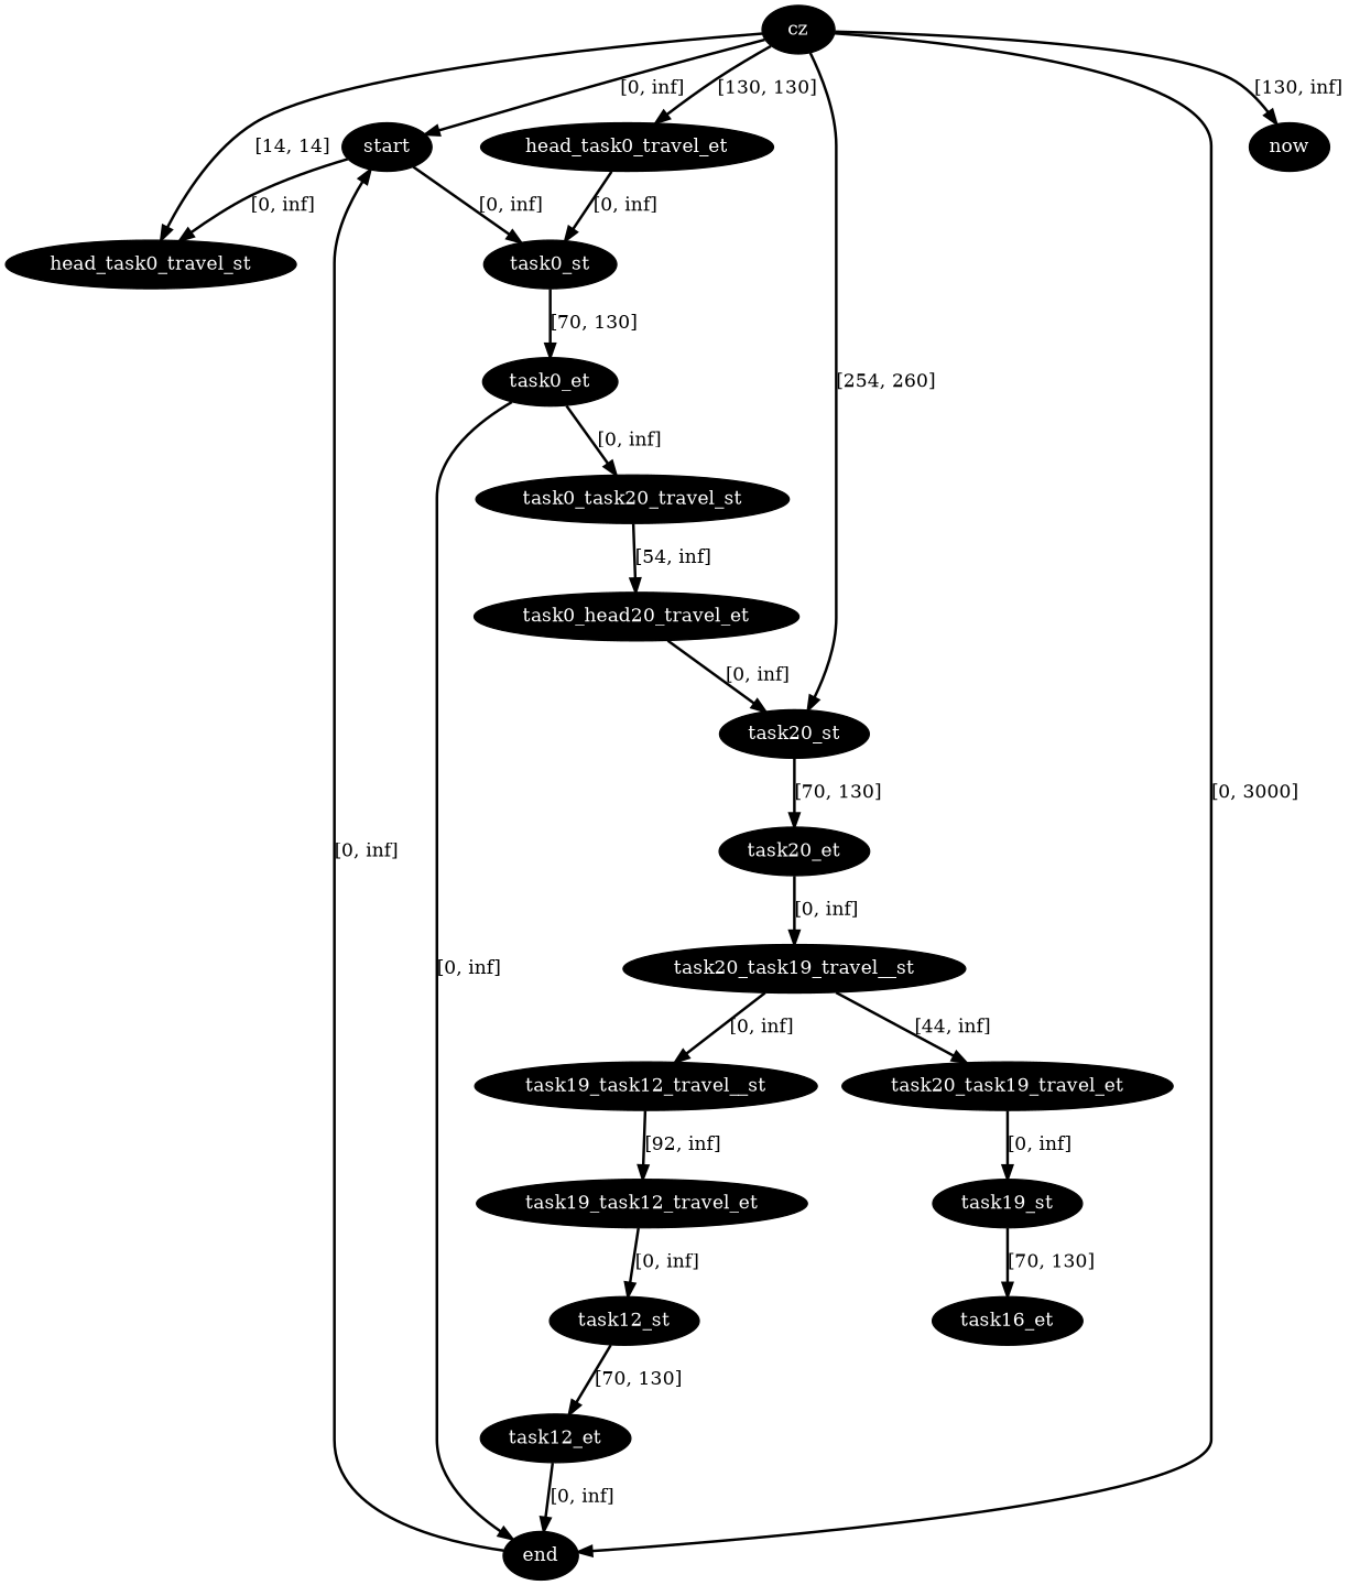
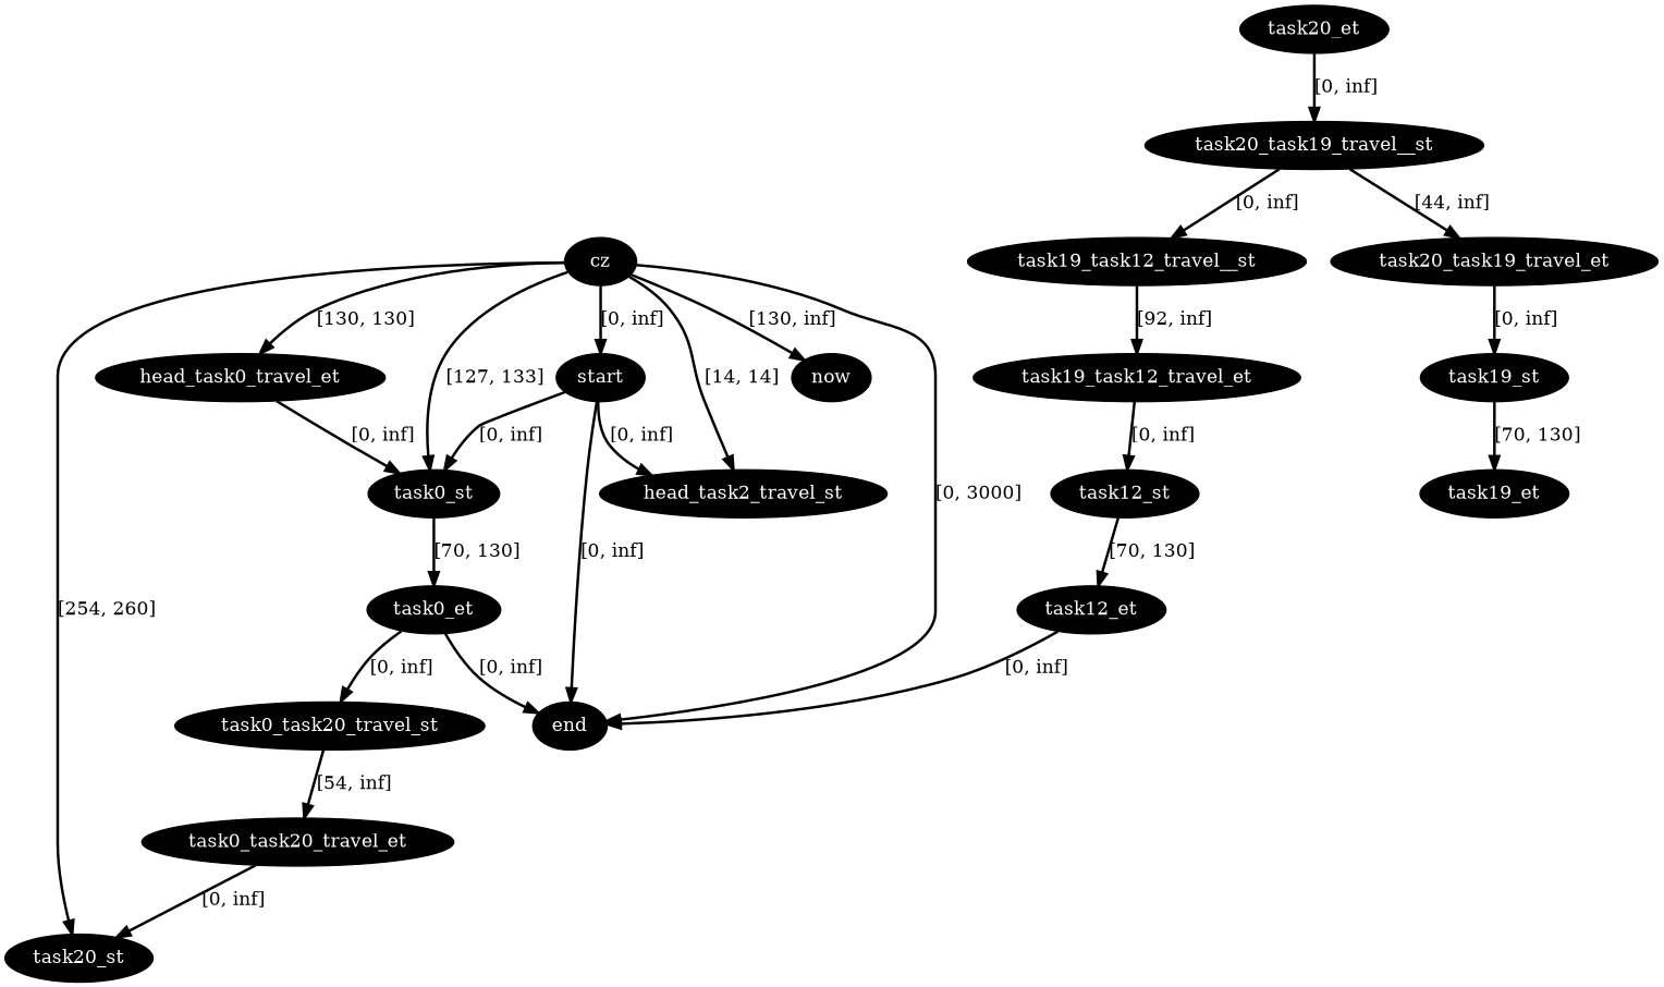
  digraph {
    node [fillcolor=black fontcolor=white style=filled]
    edge [color=black penwidth=2]
    n1 [label=cz]
    n2 [label=start]
    n3 [label=now]
    n4 [label=end]
-   n5 [label=head_task0_travel_st]
+   n5 [label=head_task2_travel_st]
    n6 [label=head_task0_travel_et]
    n7 [label=task0_st]
    n8 [label=task20_st]
    n9 [label=task0_et]
    n10 [label=task20_et]
    n11 [label=task0_task20_travel_st]
-   n12 [label=task0_head20_travel_et]
+   n12 [label=task0_task20_travel_et]
    n13 [label=task12_st]
    n14 [label=task12_et]
    n15 [label=task19_st]
-   n16 [label=task16_et]
+   n16 [label=task19_et]
    n17 [label=task19_task12_travel__st]
    n18 [label=task19_task12_travel_et]
    n19 [label=task20_task19_travel__st]
    n20 [label=task20_task19_travel_et]
    n1 -> n2 [label="[0, inf]"]
    n1 -> n3 [label="[130, inf]"]
    n1 -> n4 [label="[0, 3000]"]
    n1 -> n5 [label="[14, 14]"]
    n1 -> n6 [label="[130, 130]"]
+   n1 -> n7 [label="[127, 133]"]
    n1 -> n8 [label="[254, 260]"]
-   n4 -> n2 [label="[0, inf]"]
+   n2 -> n4 [label="[0, inf]"]
    n2 -> n5 [label="[0, inf]"]
    n2 -> n7 [label="[0, inf]"]
    n6 -> n7 [label="[0, inf]"]
    n7 -> n9 [label="[70, 130]"]
-   n8 -> n10 [label="[70, 130]"]
    n9 -> n4 [label="[0, inf]"]
    n9 -> n11 [label="[0, inf]"]
    n10 -> n19 [label="[0, inf]"]
    n11 -> n12 [label="[54, inf]"]
    n12 -> n8 [label="[0, inf]"]
    n13 -> n14 [label="[70, 130]"]
    n14 -> n4 [label="[0, inf]"]
    n15 -> n16 [label="[70, 130]"]
    n17 -> n18 [label="[92, inf]"]
    n18 -> n13 [label="[0, inf]"]
    n19 -> n17 [label="[0, inf]"]
    n19 -> n20 [label="[44, inf]"]
    n20 -> n15 [label="[0, inf]"]
  }
